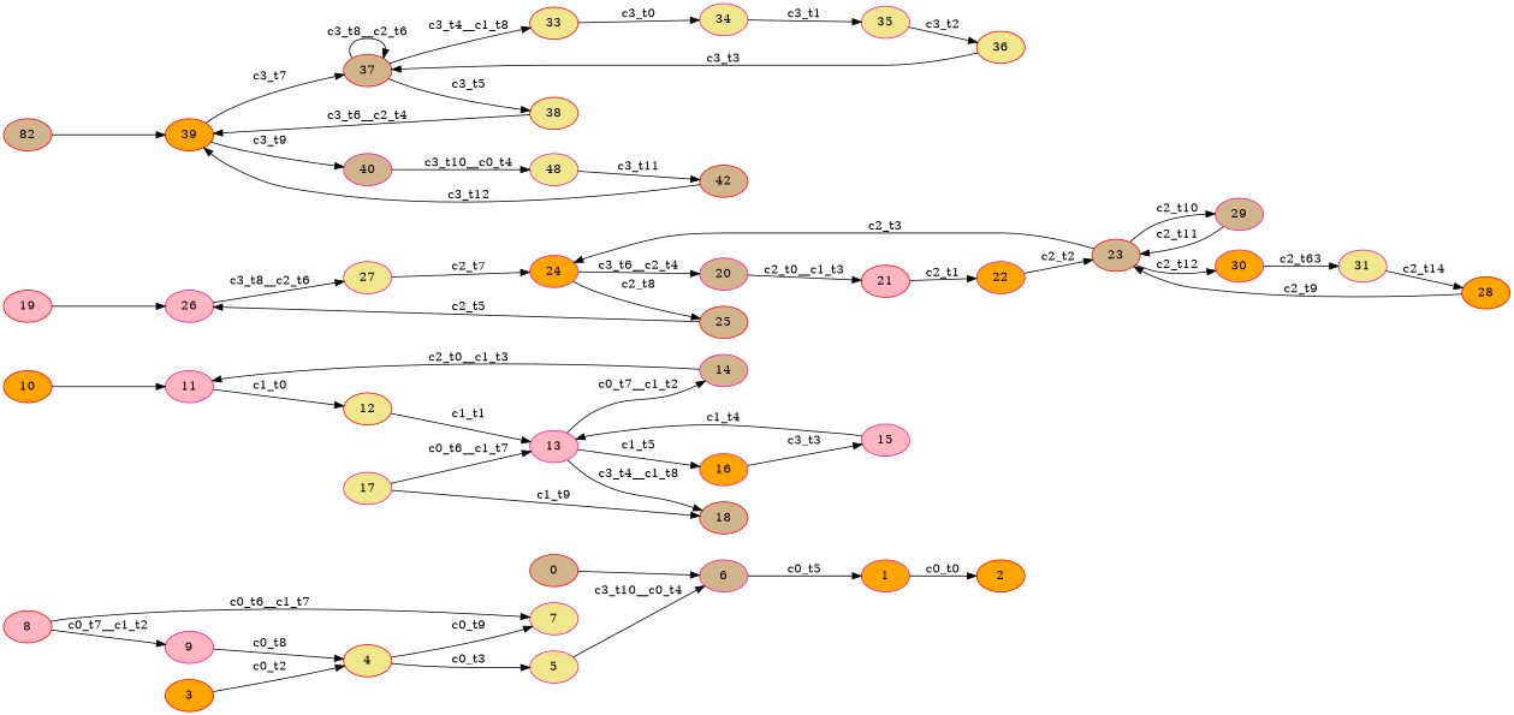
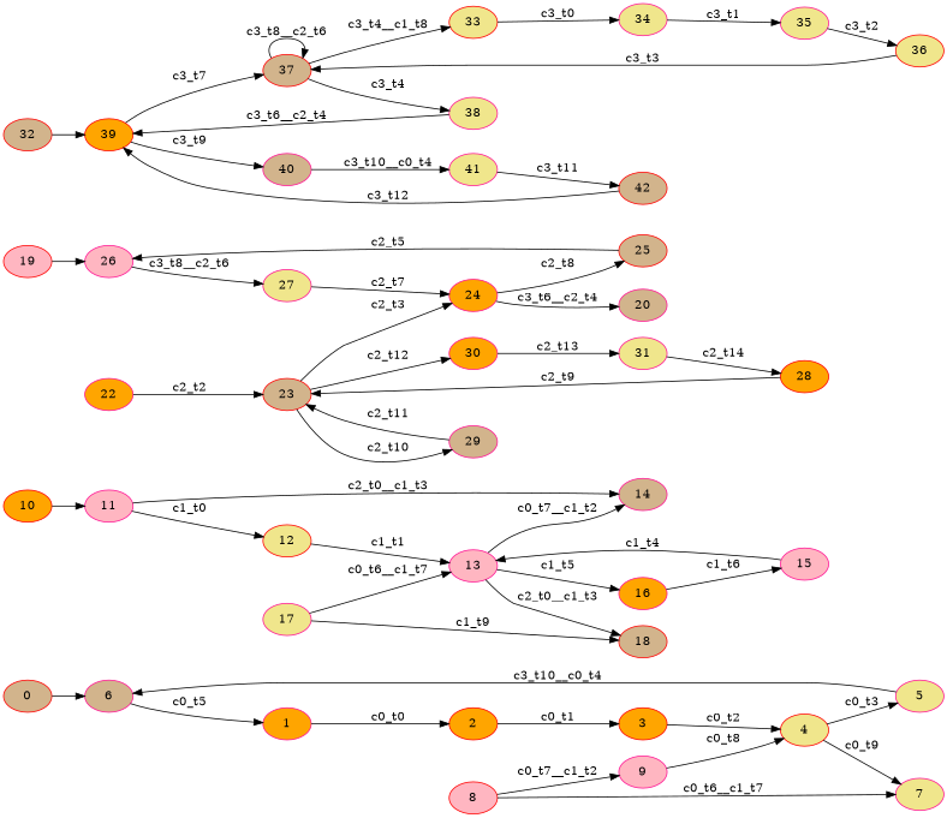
  digraph {
    rankdir=LR
    node [color=deeppink fillcolor=khaki style=filled]
    edge [color=black]
    n1 [color=red fillcolor=tan label=0]
    n2 [fillcolor=tan label=6]
    n3 [fillcolor=orange label=1]
    n4 [color=red fillcolor=orange label=2]
    n5 [color=red fillcolor=orange label=3]
    n6 [color=red label=4]
    n7 [label=5]
    n8 [label=7]
    n9 [color=red fillcolor=lightpink label=8]
    n10 [fillcolor=lightpink label=9]
    n11 [color=red fillcolor=orange label=10]
    n12 [fillcolor=lightpink label=11]
    n13 [color=red label=12]
    n14 [fillcolor=lightpink label=13]
    n15 [fillcolor=tan label=14]
    n16 [fillcolor=orange label=16]
    n17 [color=red fillcolor=tan label=18]
    n18 [fillcolor=lightpink label=15]
    n19 [label=17]
    n20 [color=red fillcolor=lightpink label=19]
    n21 [fillcolor=lightpink label=26]
    n22 [fillcolor=tan label=20]
-   n23 [color=red fillcolor=lightpink label=21]
    n24 [fillcolor=orange label=22]
    n25 [color=red fillcolor=tan label=23]
    n26 [fillcolor=orange label=24]
    n27 [fillcolor=tan label=29]
    n28 [fillcolor=orange label=30]
    n29 [color=red fillcolor=tan label=25]
    n30 [label=27]
    n31 [color=red fillcolor=orange label=28]
    n32 [label=31]
-   n33 [color=red fillcolor=tan label=82]
+   n33 [color=red fillcolor=tan label=32]
    n34 [color=red fillcolor=orange label=39]
    n35 [color=red label=33]
    n36 [label=34]
    n37 [label=35]
    n38 [color=red label=36]
    n39 [color=red fillcolor=tan label=37]
-   n40 [color=red label=38]
+   n40 [label=38]
    n41 [fillcolor=tan label=40]
-   n42 [label=48]
+   n42 [label=41]
    n43 [color=red fillcolor=tan label=42]
    subgraph sub_1 {
      n1
      n2
      n3
      n4
      n5
      n6
      n7
      n8
      n9
      n10
    }
    subgraph sub_2 {
      n11
      n12
      n13
      n14
      n15
      n16
      n17
      n18
      n19
    }
    subgraph sub_3 {
      n20
      n21
      n22
-     n23
      n24
      n25
      n26
      n27
      n28
      n29
      n30
      n31
      n32
    }
    subgraph sub_4 {
      n33
      n34
      n35
      n36
      n37
      n38
      n39
      n40
      n41
      n42
      n43
    }
    n1 -> n2
    n2 -> n3 [label=c0_t5]
    n3 -> n4 [label=c0_t0]
+   n4 -> n5 [label=c0_t1]
    n5 -> n6 [label=c0_t2]
    n6 -> n7 [label=c0_t3]
    n6 -> n8 [label=c0_t9]
    n7 -> n2 [label=c3_t10__c0_t4]
    n9 -> n8 [label=c0_t6__c1_t7]
    n9 -> n10 [label=c0_t7__c1_t2]
    n10 -> n6 [label=c0_t8]
    n11 -> n12
    n12 -> n13 [label=c1_t0]
    n13 -> n14 [label=c1_t1]
    n14 -> n15 [label=c0_t7__c1_t2]
    n14 -> n16 [label=c1_t5]
-   n14 -> n17 [label=c3_t4__c1_t8]
-   n15 -> n12 [label=c2_t0__c1_t3]
-   n16 -> n18 [label=c3_t3]
+   n14 -> n17 [label=c2_t0__c1_t3]
+   n12 -> n15 [label=c2_t0__c1_t3]
+   n16 -> n18 [label=c1_t6]
    n18 -> n14 [label=c1_t4]
    n19 -> n14 [label=c0_t6__c1_t7]
    n19 -> n17 [label=c1_t9]
    n20 -> n21
    n21 -> n30 [label=c3_t8__c2_t6]
-   n22 -> n23 [label=c2_t0__c1_t3]
-   n23 -> n24 [label=c2_t1]
    n24 -> n25 [label=c2_t2]
    n25 -> n26 [label=c2_t3]
    n25 -> n27 [label=c2_t10]
    n25 -> n28 [label=c2_t12]
    n26 -> n22 [label=c3_t6__c2_t4]
    n26 -> n29 [label=c2_t8]
    n27 -> n25 [label=c2_t11]
-   n28 -> n32 [label=c2_t63]
+   n28 -> n32 [label=c2_t13]
    n29 -> n21 [label=c2_t5]
    n30 -> n26 [label=c2_t7]
    n31 -> n25 [label=c2_t9]
    n32 -> n31 [label=c2_t14]
    n33 -> n34
    n34 -> n39 [label=c3_t7]
    n34 -> n41 [label=c3_t9]
    n35 -> n36 [label=c3_t0]
    n36 -> n37 [label=c3_t1]
    n37 -> n38 [label=c3_t2]
    n38 -> n39 [label=c3_t3]
    n39 -> n35 [label=c3_t4__c1_t8]
    n39 -> n39 [label=c3_t8__c2_t6]
-   n39 -> n40 [label=c3_t5]
+   n39 -> n40 [label=c3_t4]
    n40 -> n34 [label=c3_t6__c2_t4]
    n41 -> n42 [label=c3_t10__c0_t4]
    n42 -> n43 [label=c3_t11]
    n43 -> n34 [label=c3_t12]
  }
